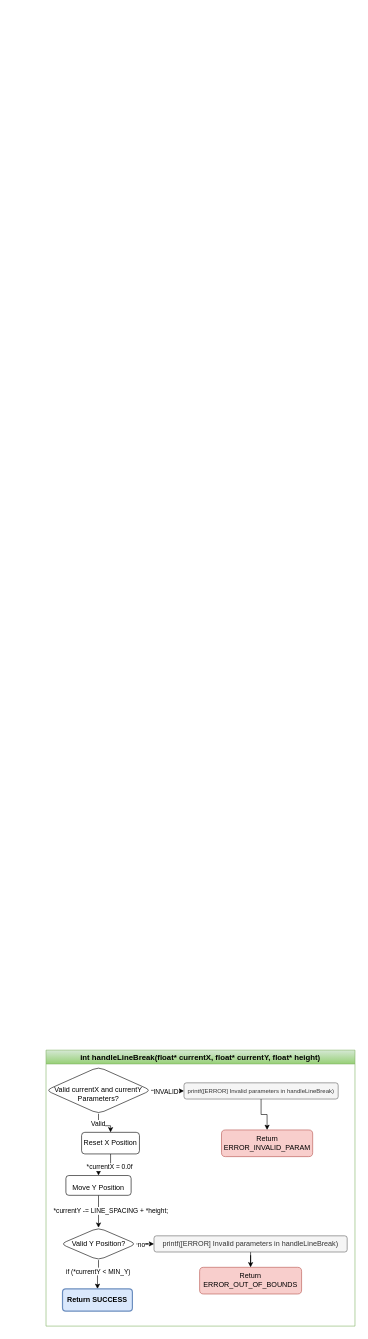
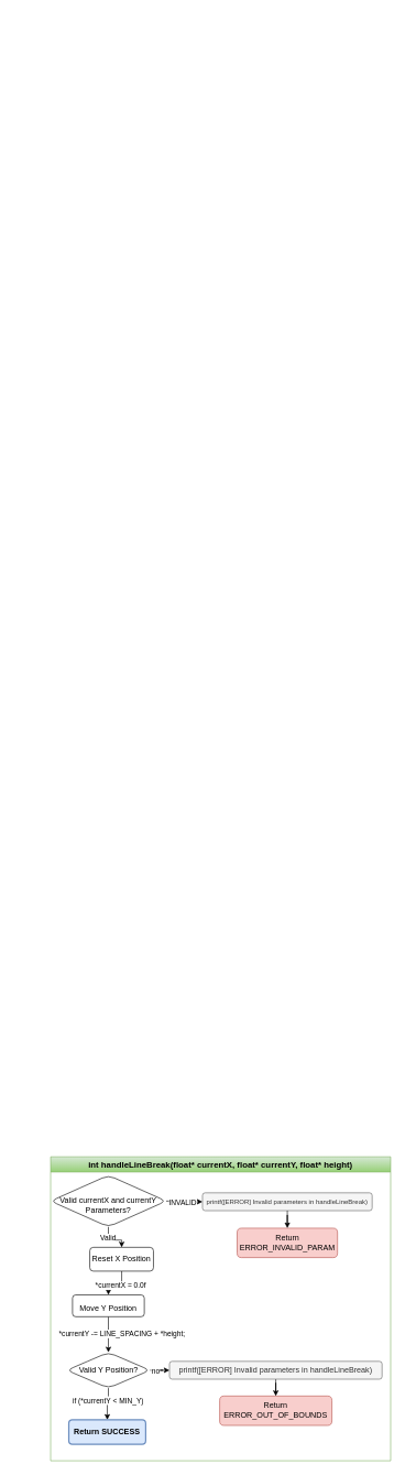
  <mxCell id="0" />
  <mxCell id="1" parent="0" />
  <mxCell id="2" value="" style="endArrow=classic;html=1;exitX=0;exitY=0.5;entryX=0;entryY=0.5;fontColor=#FFFFFF;" parent="1" edge="1"><mxGeometry width="50" height="50" relative="1" as="geometry"><Array as="points"><mxPoint x="20" y="150" /><mxPoint x="20" y="20" /></Array><mxPoint x="100" y="180" as="targetPoint" /></mxGeometry></mxCell>
  <mxCell id="3" value="&lt;p class=&quot;MsoNormal&quot;&gt;&lt;b&gt;&lt;span style=&quot;line-height: 110%;&quot;&gt;&lt;font style=&quot;font-size: 13px;&quot;&gt;int handleLineBreak(float* currentX, float* currentY, float* height)&lt;/font&gt;&lt;span style=&quot;color: rgb(68, 114, 196); font-size: 12pt;&quot;&gt;&lt;/span&gt;&lt;/span&gt;&lt;/b&gt;&lt;/p&gt;" style="swimlane;whiteSpace=wrap;html=1;fillColor=#d5e8d4;strokeColor=#82b366;gradientColor=#97d077;startSize=23;" vertex="1" parent="1"><mxGeometry x="76" y="1750" width="515" height="460" as="geometry" /></mxCell>
  <mxCell id="4" style="edgeStyle=orthogonalEdgeStyle;rounded=0;orthogonalLoop=1;jettySize=auto;html=1;exitX=1;exitY=0.5;exitDx=0;exitDy=0;" edge="1" parent="3" source="8" target="9"><mxGeometry relative="1" as="geometry" /></mxCell>
  <mxCell id="5" value="INVALID" style="edgeLabel;html=1;align=center;verticalAlign=middle;resizable=0;points=[];" vertex="1" connectable="0" parent="4"><mxGeometry x="-0.153" y="-1" relative="1" as="geometry"><mxPoint as="offset" /></mxGeometry></mxCell>
  <mxCell id="6" value="" style="edgeStyle=orthogonalEdgeStyle;rounded=0;orthogonalLoop=1;jettySize=auto;html=1;" edge="1" parent="3" source="8" target="15"><mxGeometry relative="1" as="geometry" /></mxCell>
  <mxCell id="7" value="Valid" style="edgeLabel;html=1;align=center;verticalAlign=middle;resizable=0;points=[];" vertex="1" connectable="0" parent="6"><mxGeometry x="-0.362" y="-1" relative="1" as="geometry"><mxPoint as="offset" /></mxGeometry></mxCell>
  <mxCell id="8" value="&lt;br&gt;Valid currentX and currentY Parameters?" style="rhombus;whiteSpace=wrap;html=1;rounded=1;" vertex="1" parent="3"><mxGeometry y="28" width="175" height="78" as="geometry" /></mxCell>
  <mxCell id="9" value="&lt;font style=&quot;font-size: 10px;&quot;&gt;printf([ERROR] Invalid parameters in handleLineBreak)&lt;/font&gt;" style="rounded=1;whiteSpace=wrap;html=1;fillColor=#f5f5f5;strokeColor=#666666;fontColor=#333333;" vertex="1" parent="3"><mxGeometry x="230" y="54.5" width="257" height="27" as="geometry" /></mxCell>
- <mxCell id="10" value="Return&lt;br&gt;ERROR_INVALID_PARAM" style="whiteSpace=wrap;html=1;fillColor=#f8cecc;strokeColor=#b85450;rounded=1;" vertex="1" parent="3"><mxGeometry x="292.5" y="133" width="152" height="44.5" as="geometry" /></mxCell>
+ <mxCell id="10" value="Return&lt;br&gt;ERROR_INVALID_PARAM" style="whiteSpace=wrap;html=1;fillColor=#f8cecc;strokeColor=#b85450;rounded=1;" vertex="1" parent="3"><mxGeometry x="282.5" y="108" width="152" height="44.5" as="geometry" /></mxCell>
  <mxCell id="11" value="" style="edgeStyle=orthogonalEdgeStyle;rounded=0;orthogonalLoop=1;jettySize=auto;html=1;" edge="1" parent="3" source="9" target="10"><mxGeometry relative="1" as="geometry"><mxPoint x="385.687" y="67.0" as="sourcePoint" /></mxGeometry></mxCell>
  <mxCell id="12" value="Return ERROR_OUT_OF_BOUNDS" style="whiteSpace=wrap;html=1;fillColor=#f8cecc;strokeColor=#b85450;rounded=1;" vertex="1" parent="3"><mxGeometry x="256" y="362" width="170" height="44.5" as="geometry" /></mxCell>
  <mxCell id="13" value="" style="edgeStyle=orthogonalEdgeStyle;rounded=0;orthogonalLoop=1;jettySize=auto;html=1;" edge="1" parent="3" source="15" target="18"><mxGeometry relative="1" as="geometry" /></mxCell>
  <mxCell id="14" value="*currentX = 0.0f" style="edgeLabel;html=1;align=center;verticalAlign=middle;resizable=0;points=[];" vertex="1" connectable="0" parent="13"><mxGeometry x="-0.2" y="-1" relative="1" as="geometry"><mxPoint y="2" as="offset" /></mxGeometry></mxCell>
  <mxCell id="15" value="Reset X Position" style="whiteSpace=wrap;html=1;rounded=1;" vertex="1" parent="3"><mxGeometry x="59.25" y="137" width="96.5" height="36" as="geometry" /></mxCell>
  <mxCell id="16" value="" style="edgeStyle=orthogonalEdgeStyle;rounded=0;orthogonalLoop=1;jettySize=auto;html=1;" edge="1" parent="3" source="18" target="22"><mxGeometry relative="1" as="geometry"><mxPoint x="87.505" y="308.5" as="targetPoint" /></mxGeometry></mxCell>
  <mxCell id="17" value="*currentY -= LINE_SPACING + *height;" style="edgeLabel;html=1;align=center;verticalAlign=middle;resizable=0;points=[];" vertex="1" connectable="0" parent="16"><mxGeometry x="-0.128" y="-1" relative="1" as="geometry"><mxPoint x="21" y="1" as="offset" /></mxGeometry></mxCell>
  <mxCell id="18" value="&lt;table&gt;&lt;tbody&gt;&lt;tr&gt;&lt;td&gt;&lt;strong&gt;&lt;/strong&gt;&lt;/td&gt;&lt;/tr&gt;&lt;/tbody&gt;&lt;/table&gt;&lt;table&gt;&lt;tbody&gt;&lt;tr&gt;&lt;td&gt;Move Y Position&lt;/td&gt;&lt;/tr&gt;&lt;/tbody&gt;&lt;/table&gt;" style="whiteSpace=wrap;html=1;rounded=1;" vertex="1" parent="3"><mxGeometry x="33.13" y="209" width="108.75" height="33" as="geometry" /></mxCell>
  <mxCell id="19" style="edgeStyle=orthogonalEdgeStyle;rounded=0;orthogonalLoop=1;jettySize=auto;html=1;" edge="1" parent="3" source="23" target="12"><mxGeometry relative="1" as="geometry"><mxPoint x="194.429" y="323.143" as="targetPoint" /></mxGeometry></mxCell>
  <mxCell id="20" value="" style="edgeStyle=orthogonalEdgeStyle;rounded=0;orthogonalLoop=1;jettySize=auto;html=1;" edge="1" parent="3" source="22" target="26"><mxGeometry relative="1" as="geometry" /></mxCell>
  <mxCell id="21" value="if (*currentY &amp;lt; MIN_Y)" style="edgeLabel;html=1;align=center;verticalAlign=middle;resizable=0;points=[];" vertex="1" connectable="0" parent="20"><mxGeometry x="-0.229" y="-1" relative="1" as="geometry"><mxPoint as="offset" /></mxGeometry></mxCell>
  <mxCell id="22" value="Valid Y Position?" style="rhombus;whiteSpace=wrap;html=1;rounded=1;" vertex="1" parent="3"><mxGeometry x="24.51" y="296" width="125.99" height="54" as="geometry" /></mxCell>
  <mxCell id="23" value="printf([ERROR] Invalid parameters in handleLineBreak)" style="rounded=1;whiteSpace=wrap;html=1;fillColor=#f5f5f5;strokeColor=#666666;fontColor=#333333;" vertex="1" parent="3"><mxGeometry x="180" y="309.5" width="322" height="27" as="geometry" /></mxCell>
  <mxCell id="24" value="" style="edgeStyle=orthogonalEdgeStyle;rounded=0;orthogonalLoop=1;jettySize=auto;html=1;exitX=1;exitY=0.5;exitDx=0;exitDy=0;" edge="1" parent="3" source="22" target="23"><mxGeometry relative="1" as="geometry"><mxPoint x="487.429" y="3645.143" as="targetPoint" /><mxPoint x="444" y="3645" as="sourcePoint" /></mxGeometry></mxCell>
  <mxCell id="25" value="no" style="edgeLabel;html=1;align=center;verticalAlign=middle;resizable=0;points=[];" vertex="1" connectable="0" parent="24"><mxGeometry x="0.354" y="-1" relative="1" as="geometry"><mxPoint x="-5" y="-1" as="offset" /></mxGeometry></mxCell>
  <mxCell id="26" value="&lt;b&gt;Return SUCCESS&lt;/b&gt;" style="whiteSpace=wrap;html=1;rounded=1;fillColor=#dae8fc;strokeColor=#6c8ebf;strokeWidth=2;" vertex="1" parent="3"><mxGeometry x="27.49" y="398" width="116.51" height="37" as="geometry" /></mxCell>
